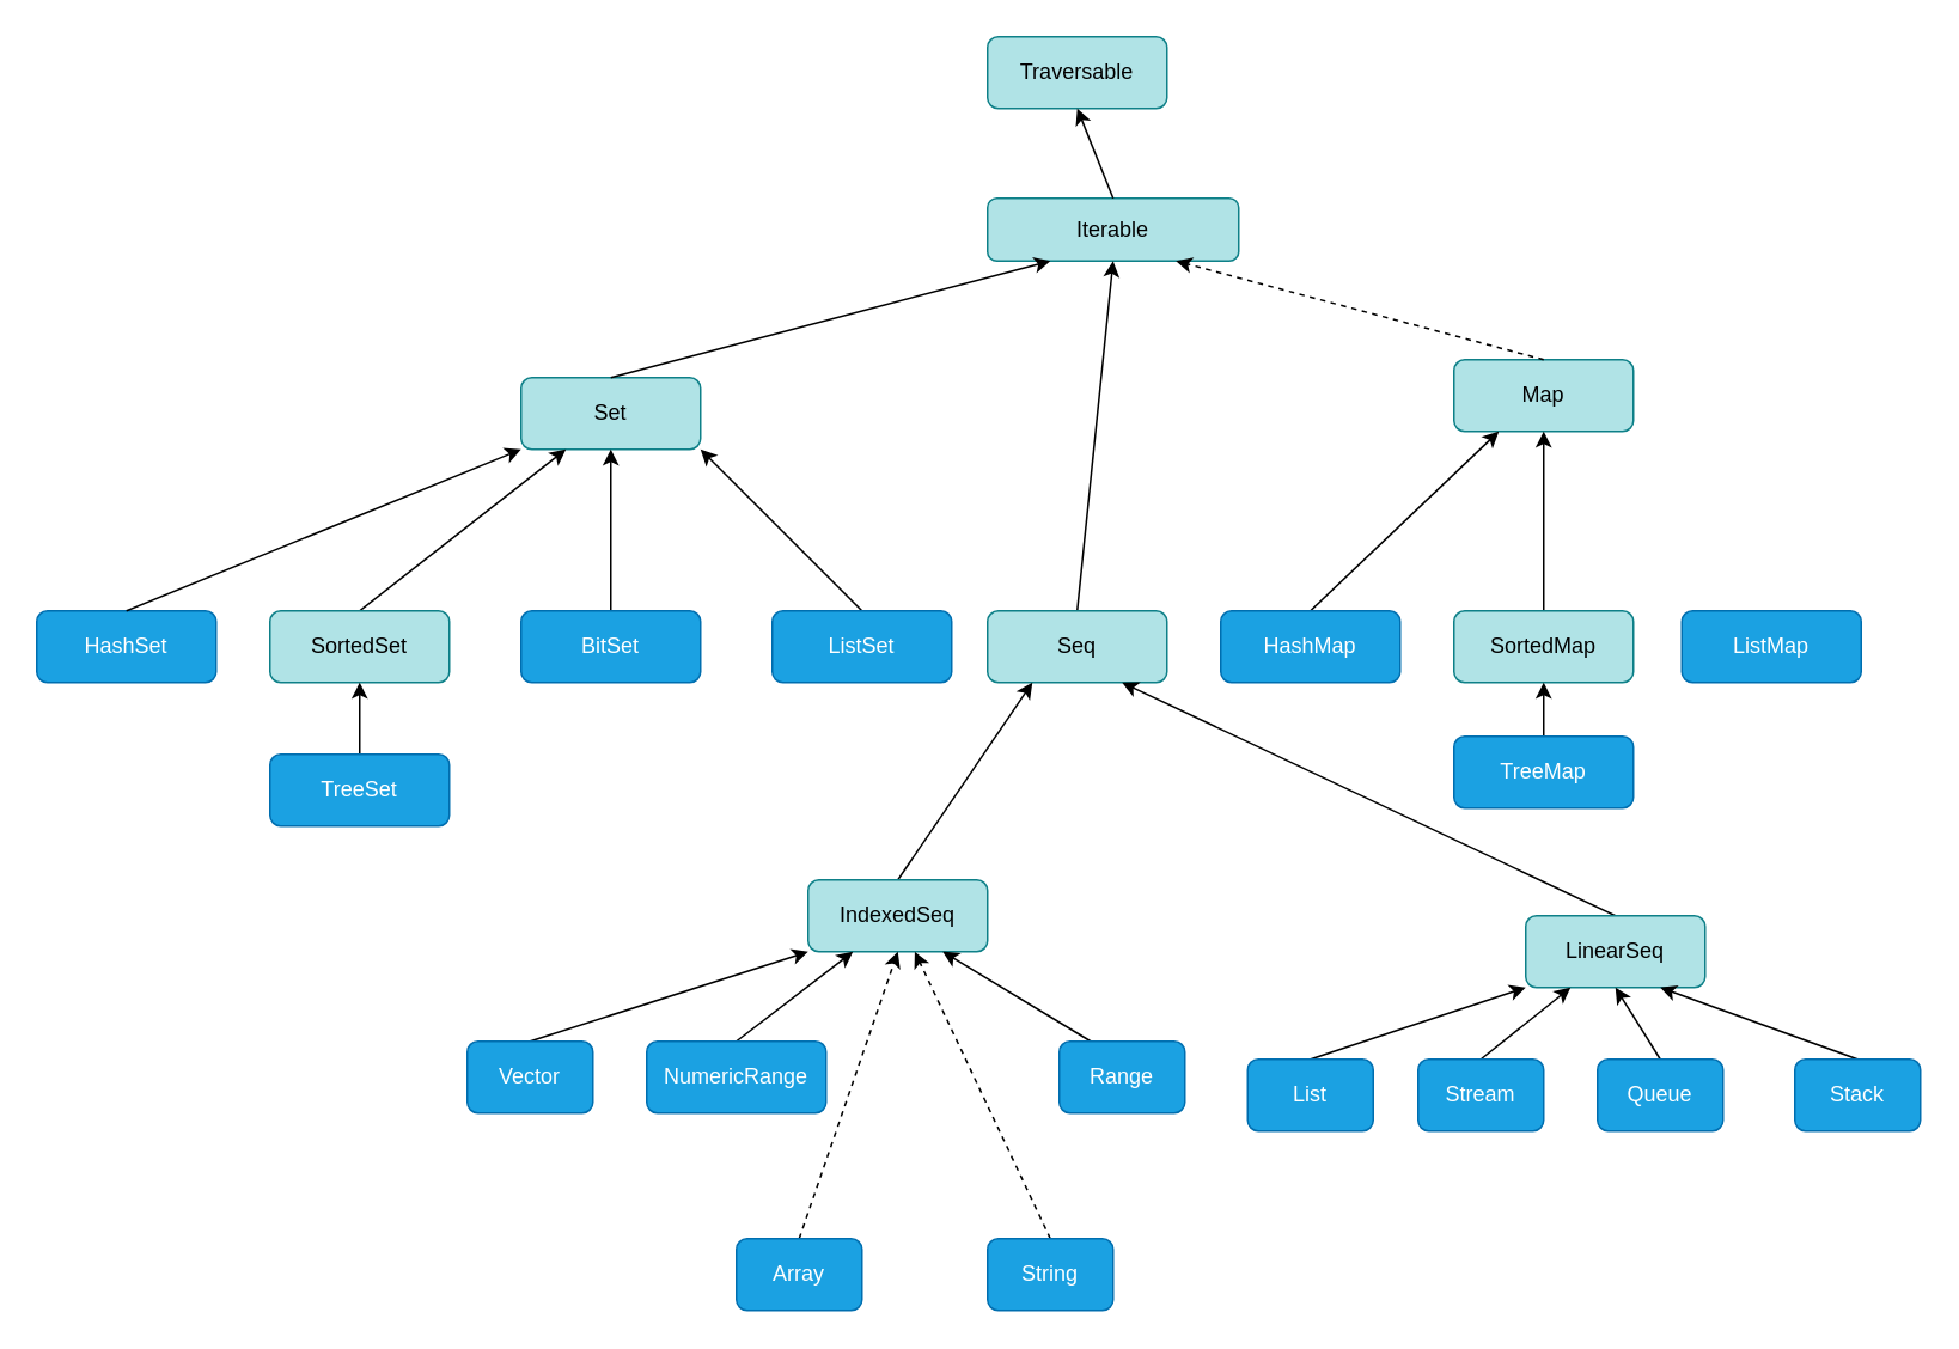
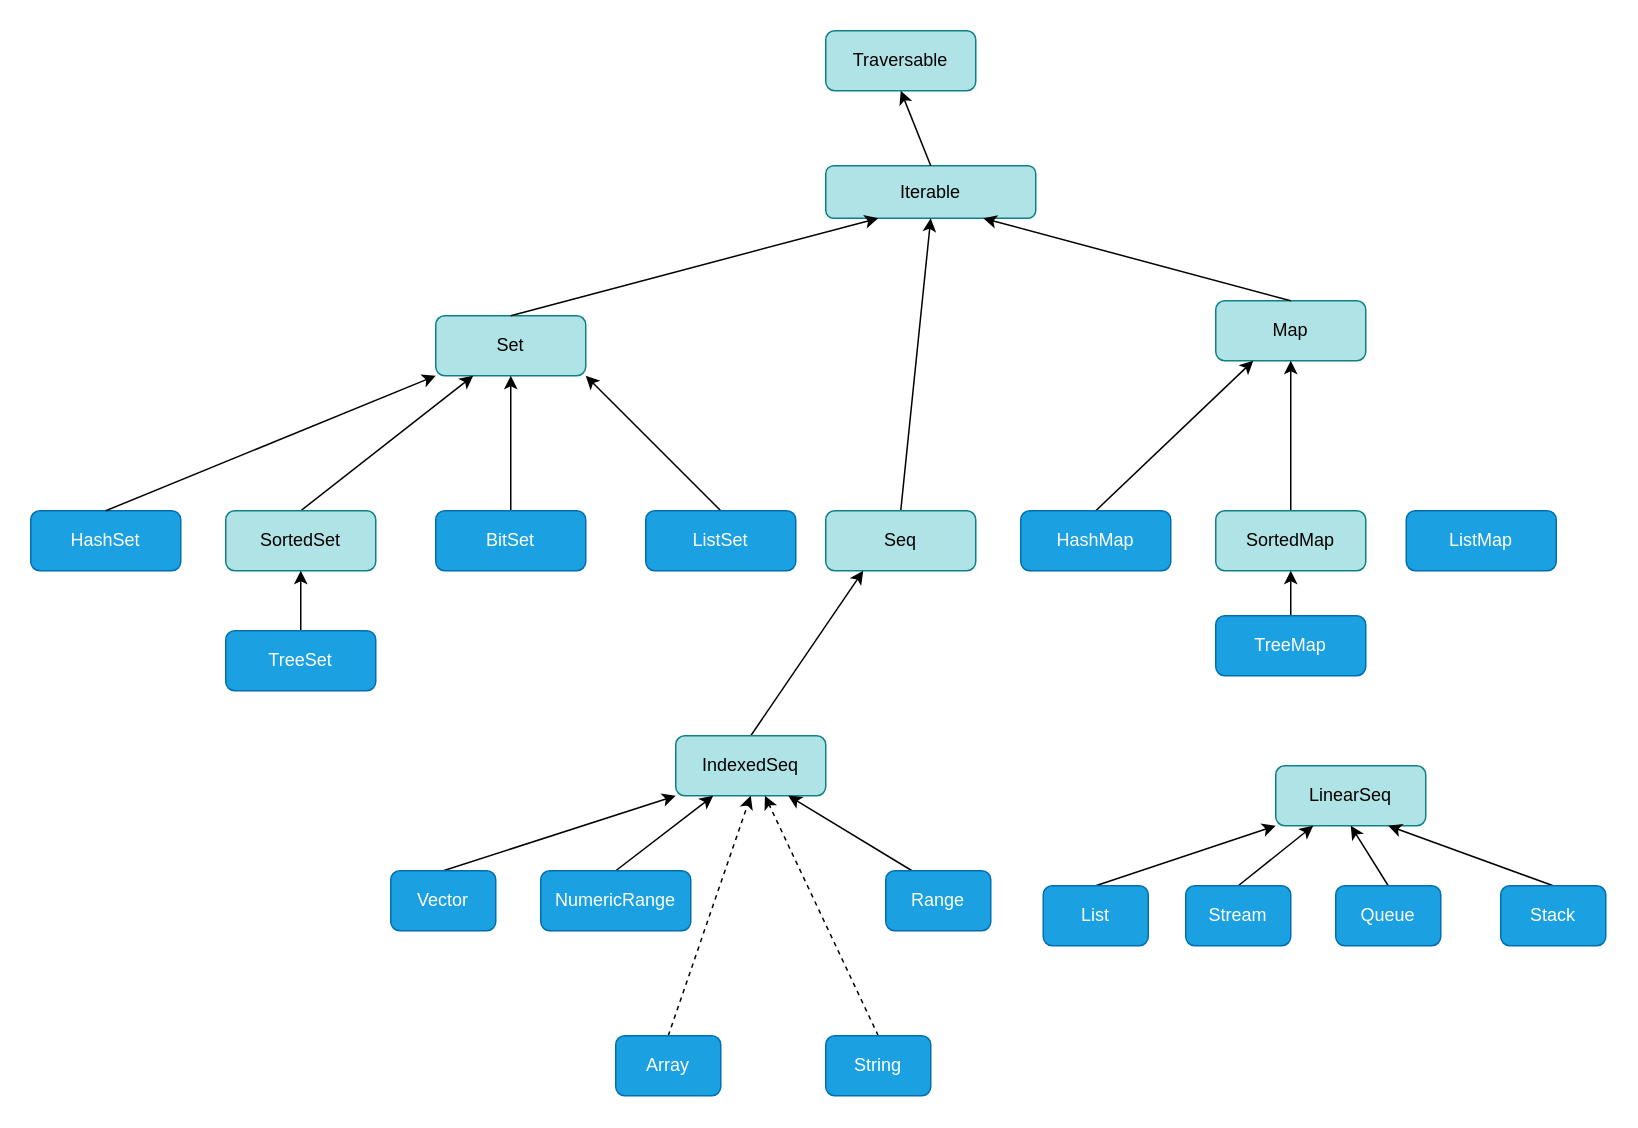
  <mxCell id="0" />
  <mxCell id="1" parent="0" />
  <mxCell id="2" value="Traversable" style="rounded=1;whiteSpace=wrap;html=1;fillColor=#b0e3e6;strokeColor=#0e8088;" vertex="1" parent="1"><mxGeometry x="550" y="20" width="100" height="40" as="geometry" /></mxCell>
  <mxCell id="3" value="Iterable" style="rounded=1;whiteSpace=wrap;html=1;fillColor=#b0e3e6;strokeColor=#0e8088;" vertex="1" parent="1"><mxGeometry x="550" y="110" width="140" height="35" as="geometry" /></mxCell>
  <mxCell id="4" value="Set" style="rounded=1;whiteSpace=wrap;html=1;fillColor=#b0e3e6;strokeColor=#0e8088;" vertex="1" parent="1"><mxGeometry x="290" y="210" width="100" height="40" as="geometry" /></mxCell>
  <mxCell id="5" value="Map" style="rounded=1;whiteSpace=wrap;html=1;fillColor=#b0e3e6;strokeColor=#0e8088;" vertex="1" parent="1"><mxGeometry x="810" y="200" width="100" height="40" as="geometry" /></mxCell>
  <mxCell id="6" value="" style="endArrow=classic;html=1;entryX=0.25;entryY=1;entryDx=0;entryDy=0;exitX=0.5;exitY=0;exitDx=0;exitDy=0;" edge="1" parent="1" source="4" target="3"><mxGeometry width="50" height="50" relative="1" as="geometry"><mxPoint x="500" y="460" as="sourcePoint" /><mxPoint x="550" y="410" as="targetPoint" /></mxGeometry></mxCell>
- <mxCell id="7" value="" style="endArrow=classic;html=1;entryX=0.75;entryY=1;entryDx=0;entryDy=0;exitX=0.5;exitY=0;exitDx=0;exitDy=0;dashed=1;" edge="1" parent="1" source="5" target="3"><mxGeometry width="50" height="50" relative="1" as="geometry"><mxPoint x="470" y="210" as="sourcePoint" /><mxPoint x="585" y="160" as="targetPoint" /></mxGeometry></mxCell>
+ <mxCell id="7" value="" style="endArrow=classic;html=1;entryX=0.75;entryY=1;entryDx=0;entryDy=0;exitX=0.5;exitY=0;exitDx=0;exitDy=0;" edge="1" parent="1" source="5" target="3"><mxGeometry width="50" height="50" relative="1" as="geometry"><mxPoint x="470" y="210" as="sourcePoint" /><mxPoint x="585" y="160" as="targetPoint" /></mxGeometry></mxCell>
  <mxCell id="8" value="" style="endArrow=classic;html=1;entryX=0.5;entryY=1;entryDx=0;entryDy=0;exitX=0.5;exitY=0;exitDx=0;exitDy=0;" edge="1" parent="1" source="3" target="2"><mxGeometry width="50" height="50" relative="1" as="geometry"><mxPoint x="600" y="120" as="sourcePoint" /><mxPoint x="670" y="400" as="targetPoint" /></mxGeometry></mxCell>
  <mxCell id="9" value="HashSet" style="rounded=1;whiteSpace=wrap;html=1;fillColor=#1ba1e2;strokeColor=#006EAF;fontColor=#ffffff;" vertex="1" parent="1"><mxGeometry x="20" y="340" width="100" height="40" as="geometry" /></mxCell>
  <mxCell id="10" style="rounded=0;orthogonalLoop=1;jettySize=auto;html=1;exitX=0.5;exitY=0;exitDx=0;exitDy=0;entryX=0.25;entryY=1;entryDx=0;entryDy=0;" edge="1" parent="1" source="11" target="4"><mxGeometry relative="1" as="geometry" /></mxCell>
  <mxCell id="11" value="SortedSet" style="rounded=1;whiteSpace=wrap;html=1;fillColor=#b0e3e6;strokeColor=#0e8088;" vertex="1" parent="1"><mxGeometry x="150" y="340" width="100" height="40" as="geometry" /></mxCell>
  <mxCell id="12" style="edgeStyle=none;rounded=0;orthogonalLoop=1;jettySize=auto;html=1;exitX=0.5;exitY=0;exitDx=0;exitDy=0;entryX=0.5;entryY=1;entryDx=0;entryDy=0;" edge="1" parent="1" source="13" target="4"><mxGeometry relative="1" as="geometry"><mxPoint x="340" y="250" as="targetPoint" /></mxGeometry></mxCell>
  <mxCell id="13" value="BitSet" style="rounded=1;whiteSpace=wrap;html=1;fillColor=#1ba1e2;strokeColor=#006EAF;fontColor=#ffffff;" vertex="1" parent="1"><mxGeometry x="290" y="340" width="100" height="40" as="geometry" /></mxCell>
  <mxCell id="14" style="edgeStyle=none;rounded=0;orthogonalLoop=1;jettySize=auto;html=1;exitX=0.5;exitY=0;exitDx=0;exitDy=0;entryX=1;entryY=1;entryDx=0;entryDy=0;" edge="1" parent="1" source="15" target="4"><mxGeometry relative="1" as="geometry" /></mxCell>
  <mxCell id="15" value="ListSet" style="rounded=1;whiteSpace=wrap;html=1;fillColor=#1ba1e2;strokeColor=#006EAF;fontColor=#ffffff;" vertex="1" parent="1"><mxGeometry x="430" y="340" width="100" height="40" as="geometry" /></mxCell>
  <mxCell id="16" value="" style="endArrow=classic;html=1;entryX=0;entryY=1;entryDx=0;entryDy=0;exitX=0.5;exitY=0;exitDx=0;exitDy=0;" edge="1" parent="1" source="9" target="4"><mxGeometry width="50" height="50" relative="1" as="geometry"><mxPoint x="50" y="310" as="sourcePoint" /><mxPoint x="100" y="260" as="targetPoint" /></mxGeometry></mxCell>
  <mxCell id="17" style="edgeStyle=none;rounded=0;orthogonalLoop=1;jettySize=auto;html=1;exitX=0.5;exitY=0;exitDx=0;exitDy=0;entryX=0.5;entryY=1;entryDx=0;entryDy=0;" edge="1" parent="1" source="18" target="11"><mxGeometry relative="1" as="geometry" /></mxCell>
  <mxCell id="18" value="TreeSet" style="rounded=1;whiteSpace=wrap;html=1;fillColor=#1ba1e2;strokeColor=#006EAF;fontColor=#ffffff;" vertex="1" parent="1"><mxGeometry x="150" y="420" width="100" height="40" as="geometry" /></mxCell>
  <mxCell id="19" style="edgeStyle=none;rounded=0;orthogonalLoop=1;jettySize=auto;html=1;exitX=0.5;exitY=0;exitDx=0;exitDy=0;entryX=0.5;entryY=1;entryDx=0;entryDy=0;" edge="1" parent="1" source="20" target="3"><mxGeometry relative="1" as="geometry" /></mxCell>
  <mxCell id="20" value="Seq" style="rounded=1;whiteSpace=wrap;html=1;fillColor=#b0e3e6;strokeColor=#0e8088;" vertex="1" parent="1"><mxGeometry x="550" y="340" width="100" height="40" as="geometry" /></mxCell>
  <mxCell id="21" style="edgeStyle=none;rounded=0;orthogonalLoop=1;jettySize=auto;html=1;exitX=0.5;exitY=0;exitDx=0;exitDy=0;entryX=0.25;entryY=1;entryDx=0;entryDy=0;" edge="1" parent="1" source="22" target="5"><mxGeometry relative="1" as="geometry" /></mxCell>
  <mxCell id="22" value="HashMap" style="rounded=1;whiteSpace=wrap;html=1;fillColor=#1ba1e2;strokeColor=#006EAF;fontColor=#ffffff;" vertex="1" parent="1"><mxGeometry x="680" y="340" width="100" height="40" as="geometry" /></mxCell>
  <mxCell id="23" style="edgeStyle=none;rounded=0;orthogonalLoop=1;jettySize=auto;html=1;exitX=0.5;exitY=0;exitDx=0;exitDy=0;entryX=0.5;entryY=1;entryDx=0;entryDy=0;" edge="1" parent="1" source="24" target="5"><mxGeometry relative="1" as="geometry" /></mxCell>
  <mxCell id="24" value="SortedMap" style="rounded=1;whiteSpace=wrap;html=1;fillColor=#b0e3e6;strokeColor=#0e8088;" vertex="1" parent="1"><mxGeometry x="810" y="340" width="100" height="40" as="geometry" /></mxCell>
  <mxCell id="25" value="ListMap" style="rounded=1;whiteSpace=wrap;html=1;fillColor=#1ba1e2;strokeColor=#006EAF;fontColor=#ffffff;" vertex="1" parent="1"><mxGeometry x="937" y="340" width="100" height="40" as="geometry" /></mxCell>
  <mxCell id="26" style="edgeStyle=none;rounded=0;orthogonalLoop=1;jettySize=auto;html=1;exitX=0.5;exitY=0;exitDx=0;exitDy=0;entryX=0.25;entryY=1;entryDx=0;entryDy=0;" edge="1" parent="1" source="27" target="20"><mxGeometry relative="1" as="geometry" /></mxCell>
  <mxCell id="27" value="IndexedSeq" style="rounded=1;whiteSpace=wrap;html=1;fillColor=#b0e3e6;strokeColor=#0e8088;" vertex="1" parent="1"><mxGeometry x="450" y="490" width="100" height="40" as="geometry" /></mxCell>
- <mxCell id="28" style="edgeStyle=none;rounded=0;orthogonalLoop=1;jettySize=auto;html=1;exitX=0.5;exitY=0;exitDx=0;exitDy=0;entryX=0.75;entryY=1;entryDx=0;entryDy=0;" edge="1" parent="1" source="29" target="20"><mxGeometry relative="1" as="geometry" /></mxCell>
  <mxCell id="29" value="LinearSeq" style="rounded=1;whiteSpace=wrap;html=1;fillColor=#b0e3e6;strokeColor=#0e8088;" vertex="1" parent="1"><mxGeometry x="850" y="510" width="100" height="40" as="geometry" /></mxCell>
  <mxCell id="30" style="edgeStyle=none;rounded=0;orthogonalLoop=1;jettySize=auto;html=1;exitX=0.5;exitY=0;exitDx=0;exitDy=0;entryX=0;entryY=1;entryDx=0;entryDy=0;" edge="1" parent="1" source="31" target="27"><mxGeometry relative="1" as="geometry" /></mxCell>
  <mxCell id="31" value="Vector" style="rounded=1;whiteSpace=wrap;html=1;fillColor=#1ba1e2;strokeColor=#006EAF;fontColor=#ffffff;" vertex="1" parent="1"><mxGeometry x="260" y="580" width="70" height="40" as="geometry" /></mxCell>
  <mxCell id="32" style="edgeStyle=none;rounded=0;orthogonalLoop=1;jettySize=auto;html=1;exitX=0.5;exitY=0;exitDx=0;exitDy=0;entryX=0.25;entryY=1;entryDx=0;entryDy=0;" edge="1" parent="1" source="33" target="27"><mxGeometry relative="1" as="geometry" /></mxCell>
  <mxCell id="33" value="NumericRange" style="rounded=1;whiteSpace=wrap;html=1;fillColor=#1ba1e2;strokeColor=#006EAF;fontColor=#ffffff;" vertex="1" parent="1"><mxGeometry x="360" y="580" width="100" height="40" as="geometry" /></mxCell>
  <mxCell id="34" style="edgeStyle=none;rounded=0;orthogonalLoop=1;jettySize=auto;html=1;exitX=0.5;exitY=0;exitDx=0;exitDy=0;entryX=0.5;entryY=1;entryDx=0;entryDy=0;dashed=1;" edge="1" parent="1" source="35" target="27"><mxGeometry relative="1" as="geometry" /></mxCell>
  <mxCell id="35" value="Array" style="rounded=1;whiteSpace=wrap;html=1;fillColor=#1ba1e2;strokeColor=#006EAF;fontColor=#ffffff;" vertex="1" parent="1"><mxGeometry x="410" y="690" width="70" height="40" as="geometry" /></mxCell>
  <mxCell id="36" style="edgeStyle=none;rounded=0;orthogonalLoop=1;jettySize=auto;html=1;exitX=0.5;exitY=0;exitDx=0;exitDy=0;dashed=1;" edge="1" parent="1" source="37" target="27"><mxGeometry relative="1" as="geometry" /></mxCell>
  <mxCell id="37" value="String" style="rounded=1;whiteSpace=wrap;html=1;fillColor=#1ba1e2;strokeColor=#006EAF;fontColor=#ffffff;" vertex="1" parent="1"><mxGeometry x="550" y="690" width="70" height="40" as="geometry" /></mxCell>
  <mxCell id="38" style="edgeStyle=none;rounded=0;orthogonalLoop=1;jettySize=auto;html=1;exitX=0.25;exitY=0;exitDx=0;exitDy=0;entryX=0.75;entryY=1;entryDx=0;entryDy=0;" edge="1" parent="1" source="39" target="27"><mxGeometry relative="1" as="geometry" /></mxCell>
  <mxCell id="39" value="Range" style="rounded=1;whiteSpace=wrap;html=1;fillColor=#1ba1e2;strokeColor=#006EAF;fontColor=#ffffff;" vertex="1" parent="1"><mxGeometry x="590" y="580" width="70" height="40" as="geometry" /></mxCell>
  <mxCell id="40" style="edgeStyle=none;rounded=0;orthogonalLoop=1;jettySize=auto;html=1;exitX=0.5;exitY=0;exitDx=0;exitDy=0;entryX=0;entryY=1;entryDx=0;entryDy=0;" edge="1" parent="1" source="41" target="29"><mxGeometry relative="1" as="geometry" /></mxCell>
  <mxCell id="41" value="List" style="rounded=1;whiteSpace=wrap;html=1;fillColor=#1ba1e2;strokeColor=#006EAF;fontColor=#ffffff;" vertex="1" parent="1"><mxGeometry x="695" y="590" width="70" height="40" as="geometry" /></mxCell>
  <mxCell id="42" style="edgeStyle=none;rounded=0;orthogonalLoop=1;jettySize=auto;html=1;exitX=0.5;exitY=0;exitDx=0;exitDy=0;entryX=0.25;entryY=1;entryDx=0;entryDy=0;" edge="1" parent="1" source="43" target="29"><mxGeometry relative="1" as="geometry" /></mxCell>
  <mxCell id="43" value="Stream" style="rounded=1;whiteSpace=wrap;html=1;fillColor=#1ba1e2;strokeColor=#006EAF;fontColor=#ffffff;" vertex="1" parent="1"><mxGeometry x="790" y="590" width="70" height="40" as="geometry" /></mxCell>
  <mxCell id="44" style="edgeStyle=none;rounded=0;orthogonalLoop=1;jettySize=auto;html=1;exitX=0.5;exitY=0;exitDx=0;exitDy=0;entryX=0.5;entryY=1;entryDx=0;entryDy=0;" edge="1" parent="1" source="45" target="29"><mxGeometry relative="1" as="geometry" /></mxCell>
  <mxCell id="45" value="Queue" style="rounded=1;whiteSpace=wrap;html=1;fillColor=#1ba1e2;strokeColor=#006EAF;fontColor=#ffffff;" vertex="1" parent="1"><mxGeometry x="890" y="590" width="70" height="40" as="geometry" /></mxCell>
  <mxCell id="46" style="edgeStyle=none;rounded=0;orthogonalLoop=1;jettySize=auto;html=1;exitX=0.5;exitY=0;exitDx=0;exitDy=0;entryX=0.75;entryY=1;entryDx=0;entryDy=0;" edge="1" parent="1" source="47" target="29"><mxGeometry relative="1" as="geometry" /></mxCell>
  <mxCell id="47" value="Stack" style="rounded=1;whiteSpace=wrap;html=1;fillColor=#1ba1e2;strokeColor=#006EAF;fontColor=#ffffff;" vertex="1" parent="1"><mxGeometry x="1000" y="590" width="70" height="40" as="geometry" /></mxCell>
  <mxCell id="48" style="edgeStyle=none;rounded=0;orthogonalLoop=1;jettySize=auto;html=1;exitX=0.5;exitY=0;exitDx=0;exitDy=0;" edge="1" parent="1" source="49" target="24"><mxGeometry relative="1" as="geometry" /></mxCell>
  <mxCell id="49" value="TreeMap" style="rounded=1;whiteSpace=wrap;html=1;fillColor=#1ba1e2;strokeColor=#006EAF;fontColor=#ffffff;" vertex="1" parent="1"><mxGeometry x="810" y="410" width="100" height="40" as="geometry" /></mxCell>
